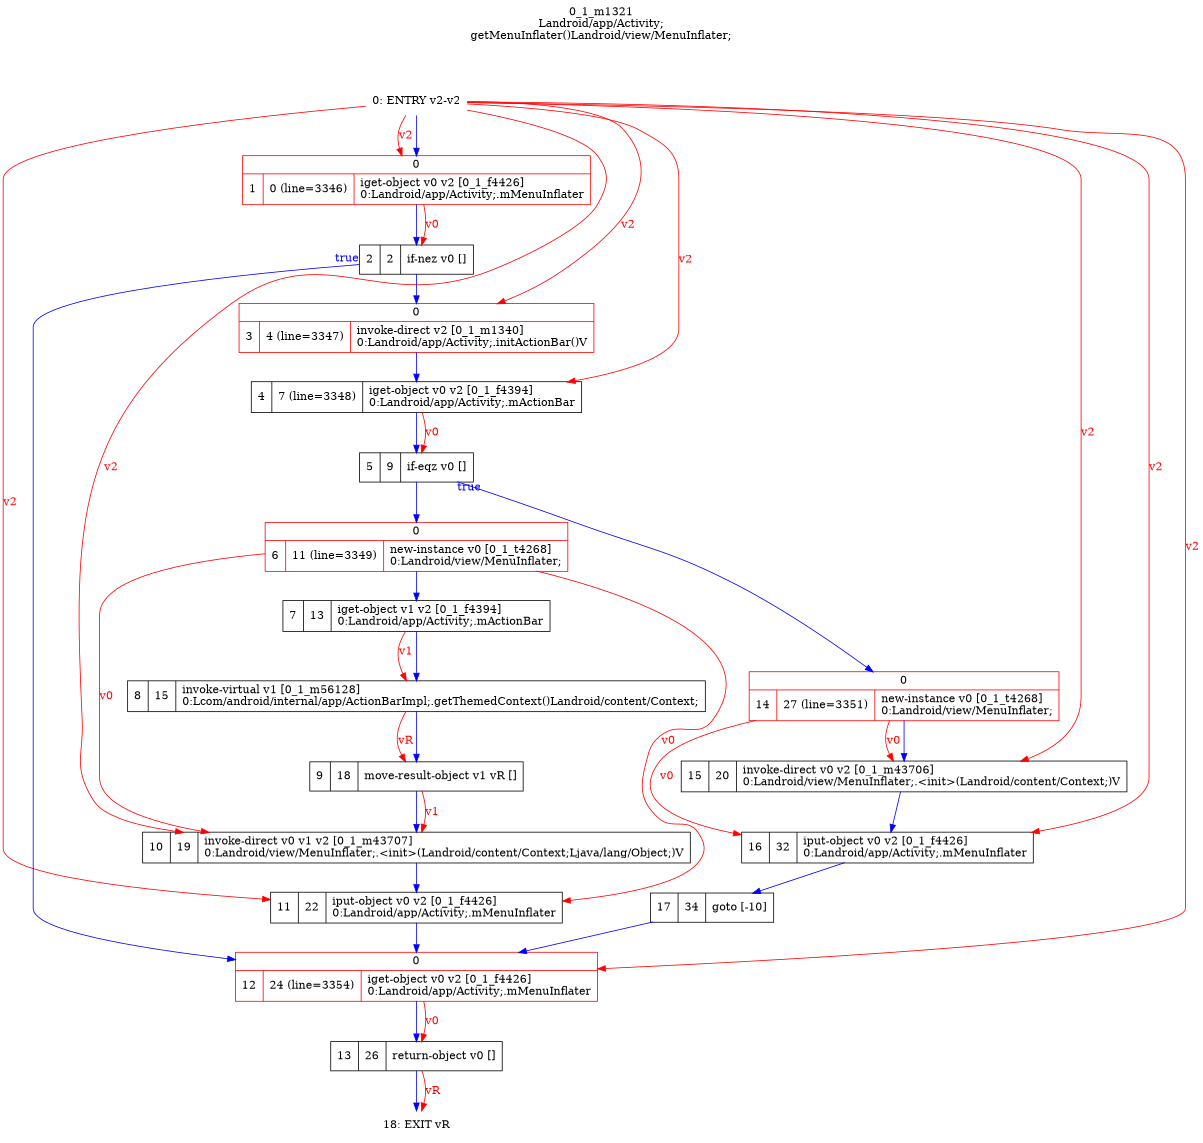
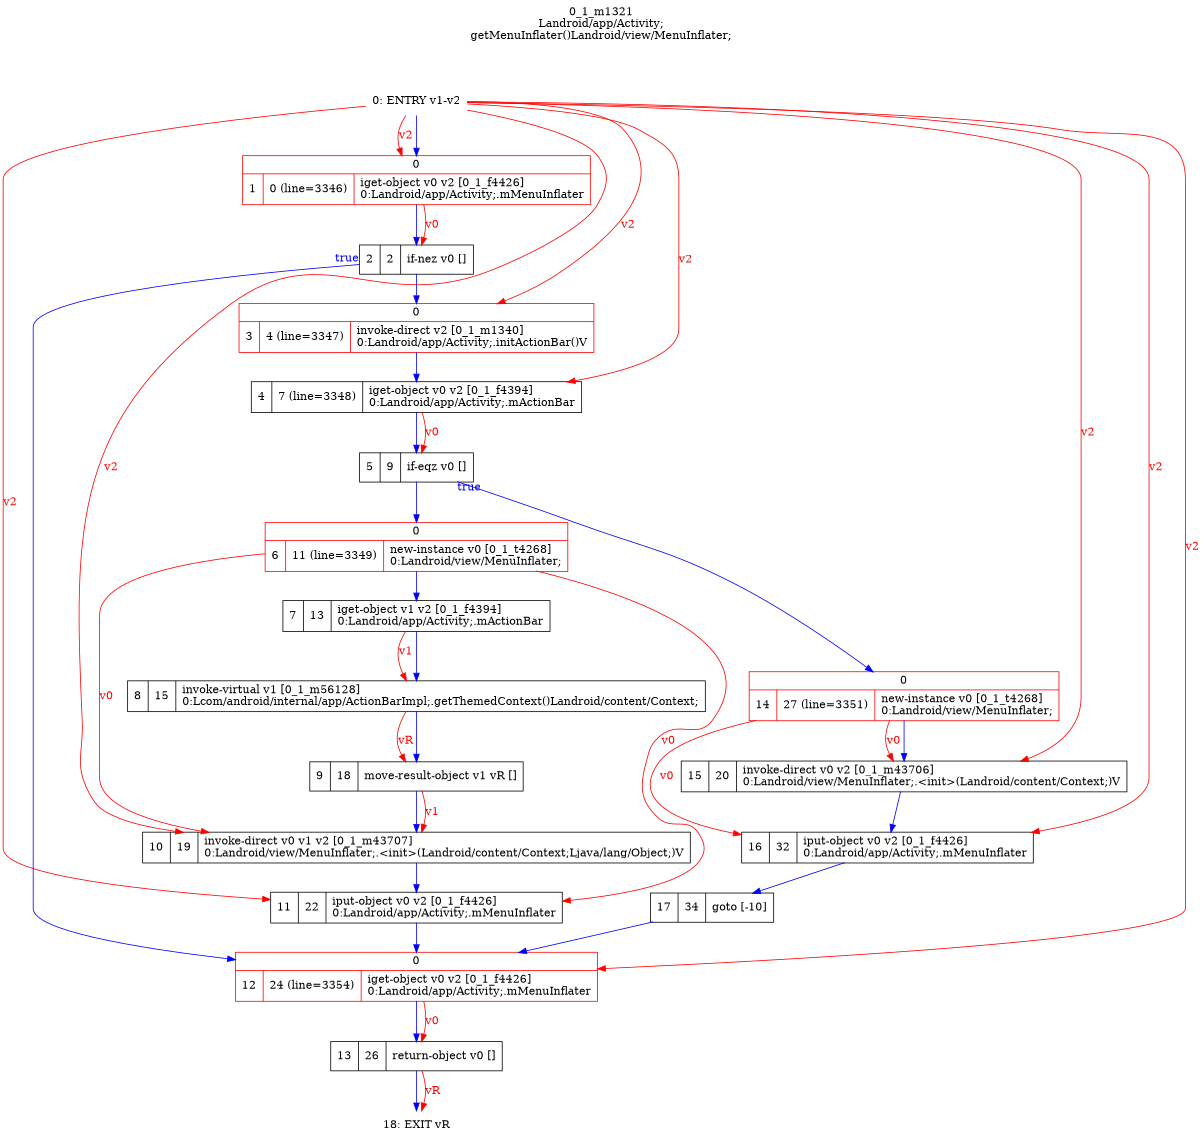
  digraph {
    label="0_1_m1321\nLandroid/app/Activity;\ngetMenuInflater()Landroid/view/MenuInflater;"
    labelloc=t
    rankdir=UD
    node [shape=record]
    edge [color=blue fontcolor=blue]
-   n1 [label="0: ENTRY v2-v2" shape=plaintext]
+   n1 [label="0: ENTRY v1-v2" shape=plaintext]
    n2 [color=red label="{0|{1|0 (line=3346)|iget-object v0 v2 [0_1_f4426]\l0:Landroid/app/Activity;.mMenuInflater\l}}"]
    n3 [color=red label="{0|{3|4 (line=3347)|invoke-direct v2 [0_1_m1340]\l0:Landroid/app/Activity;.initActionBar()V\l}}"]
    n4 [label="4|7 (line=3348)|iget-object v0 v2 [0_1_f4394]\l0:Landroid/app/Activity;.mActionBar\l"]
    n5 [label="10|19|invoke-direct v0 v1 v2 [0_1_m43707]\l0:Landroid/view/MenuInflater;.\<init\>(Landroid/content/Context;Ljava/lang/Object;)V\l"]
    n6 [label="11|22|iput-object v0 v2 [0_1_f4426]\l0:Landroid/app/Activity;.mMenuInflater\l"]
    n7 [color=red label="{0|{12|24 (line=3354)|iget-object v0 v2 [0_1_f4426]\l0:Landroid/app/Activity;.mMenuInflater\l}}"]
    n8 [label="15|20|invoke-direct v0 v2 [0_1_m43706]\l0:Landroid/view/MenuInflater;.\<init\>(Landroid/content/Context;)V\l"]
    n9 [label="16|32|iput-object v0 v2 [0_1_f4426]\l0:Landroid/app/Activity;.mMenuInflater\l"]
    n10 [label="2|2|if-nez v0 []\l"]
    n11 [label="5|9|if-eqz v0 []\l"]
    n12 [label="7|13|iget-object v1 v2 [0_1_f4394]\l0:Landroid/app/Activity;.mActionBar\l"]
    n13 [label="8|15|invoke-virtual v1 [0_1_m56128]\l0:Lcom/android/internal/app/ActionBarImpl;.getThemedContext()Landroid/content/Context;\l"]
    n14 [label="13|26|return-object v0 []\l"]
    n15 [label="17|34|goto [-10]\l"]
    n16 [color=red label="{0|{6|11 (line=3349)|new-instance v0 [0_1_t4268]\l0:Landroid/view/MenuInflater;\l}}"]
    n17 [color=red label="{0|{14|27 (line=3351)|new-instance v0 [0_1_t4268]\l0:Landroid/view/MenuInflater;\l}}"]
    n18 [label="9|18|move-result-object v1 vR []\l"]
    n19 [label="18: EXIT vR" shape=plaintext]
    n1 -> n2 [weight=100]
    n1 -> n2 [color=red fontcolor=red label=v2]
    n1 -> n3 [color=red fontcolor=red label=v2]
    n1 -> n4 [color=red fontcolor=red label=v2]
    n1 -> n5 [color=red fontcolor=red label=v2]
    n1 -> n6 [color=red fontcolor=red label=v2]
    n1 -> n7 [color=red fontcolor=red label=v2]
    n1 -> n8 [color=red fontcolor=red label=v2]
    n1 -> n9 [color=red fontcolor=red label=v2]
    n2 -> n10 [weight=100]
    n2 -> n10 [color=red fontcolor=red label=v0]
    n3 -> n4 [weight=100]
    n4 -> n11 [weight=100]
    n4 -> n11 [color=red fontcolor=red label=v0]
    n5 -> n6 [weight=100]
    n6 -> n7 [weight=100]
    n7 -> n14 [weight=100]
    n7 -> n14 [color=red fontcolor=red label=v0]
    n8 -> n9 [weight=100]
    n9 -> n15 [weight=100]
    n10 -> n3 [weight=100]
    n10 -> n7 [taillabel=true weight=10]
    n11 -> n16 [weight=100]
    n11 -> n17 [taillabel=true weight=10]
    n12 -> n13 [weight=100]
    n12 -> n13 [color=red fontcolor=red label=v1]
    n13 -> n18 [weight=100]
    n13 -> n18 [color=red fontcolor=red label=vR]
    n14 -> n19 [weight=100]
    n14 -> n19 [color=red fontcolor=red label=vR]
    n15 -> n7 [weight=100]
    n16 -> n5 [color=red fontcolor=red label=v0]
    n16 -> n6 [color=red fontcolor=red label=v0]
    n16 -> n12 [weight=100]
    n17 -> n8 [weight=100]
    n17 -> n8 [color=red fontcolor=red label=v0]
    n17 -> n9 [color=red fontcolor=red label=v0]
    n18 -> n5 [weight=100]
    n18 -> n5 [color=red fontcolor=red label=v1]
  }
